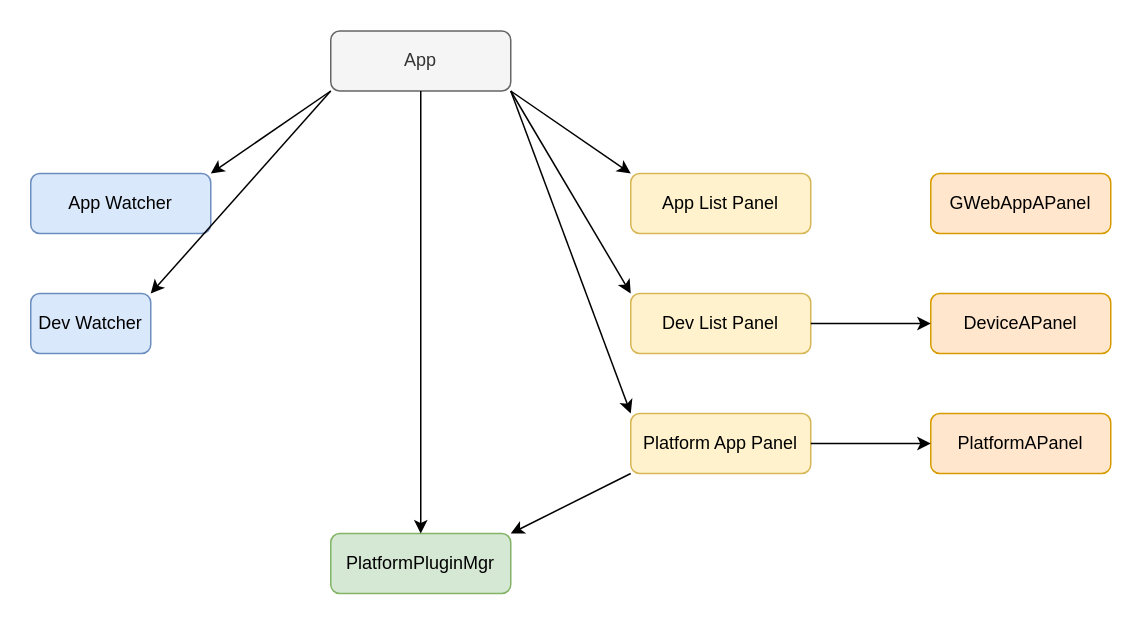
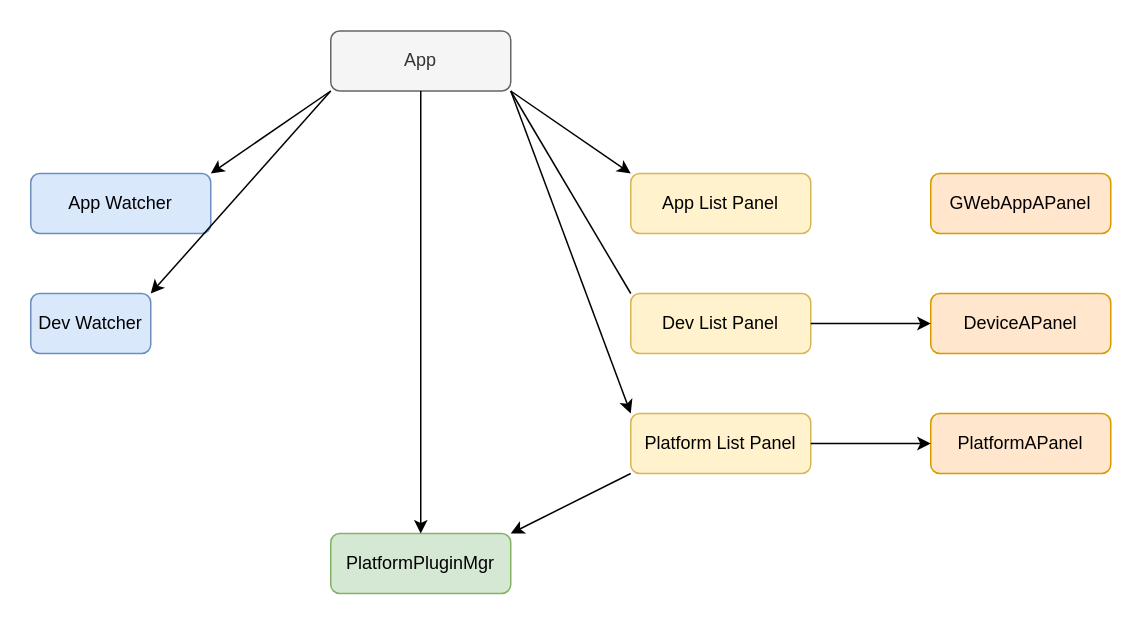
  <mxCell id="0" />
  <mxCell id="1" parent="0" />
  <mxCell id="2" value="App" style="rounded=1;whiteSpace=wrap;html=1;fillColor=#f5f5f5;strokeColor=#666666;fontColor=#333333;" parent="1" vertex="1"><mxGeometry x="220" y="20" width="120" height="40" as="geometry" /></mxCell>
  <mxCell id="3" value="App Watcher" style="rounded=1;whiteSpace=wrap;html=1;fillColor=#dae8fc;strokeColor=#6c8ebf;" parent="1" vertex="1"><mxGeometry x="20" y="115" width="120" height="40" as="geometry" /></mxCell>
  <mxCell id="4" value="Dev Watcher" style="rounded=1;whiteSpace=wrap;html=1;fillColor=#dae8fc;strokeColor=#6c8ebf;" parent="1" vertex="1"><mxGeometry x="20" y="195" width="80" height="40" as="geometry" /></mxCell>
  <mxCell id="5" value="App List Panel" style="rounded=1;whiteSpace=wrap;html=1;fillColor=#fff2cc;strokeColor=#d6b656;" parent="1" vertex="1"><mxGeometry x="420" y="115" width="120" height="40" as="geometry" /></mxCell>
  <mxCell id="6" value="Dev List Panel" style="rounded=1;whiteSpace=wrap;html=1;fillColor=#fff2cc;strokeColor=#d6b656;" parent="1" vertex="1"><mxGeometry x="420" y="195" width="120" height="40" as="geometry" /></mxCell>
- <mxCell id="7" value="Platform App Panel" style="rounded=1;whiteSpace=wrap;html=1;fillColor=#fff2cc;strokeColor=#d6b656;" parent="1" vertex="1"><mxGeometry x="420" y="275" width="120" height="40" as="geometry" /></mxCell>
+ <mxCell id="7" value="Platform List Panel" style="rounded=1;whiteSpace=wrap;html=1;fillColor=#fff2cc;strokeColor=#d6b656;" parent="1" vertex="1"><mxGeometry x="420" y="275" width="120" height="40" as="geometry" /></mxCell>
  <mxCell id="8" value="PlatformPluginMgr" style="rounded=1;whiteSpace=wrap;html=1;fillColor=#d5e8d4;strokeColor=#82b366;" parent="1" vertex="1"><mxGeometry x="220" y="355" width="120" height="40" as="geometry" /></mxCell>
  <mxCell id="9" value="" style="endArrow=classic;html=1;exitX=0;exitY=1;exitDx=0;exitDy=0;entryX=1;entryY=0;entryDx=0;entryDy=0;" parent="1" source="7" target="8" edge="1"><mxGeometry width="50" height="50" relative="1" as="geometry"><mxPoint x="340" y="475" as="sourcePoint" /><mxPoint x="220" y="435" as="targetPoint" /></mxGeometry></mxCell>
  <mxCell id="10" value="" style="endArrow=classic;html=1;exitX=0;exitY=1;exitDx=0;exitDy=0;entryX=1;entryY=0;entryDx=0;entryDy=0;" parent="1" source="2" target="3" edge="1"><mxGeometry width="50" height="50" relative="1" as="geometry"><mxPoint x="160" y="295" as="sourcePoint" /><mxPoint x="210" y="245" as="targetPoint" /></mxGeometry></mxCell>
  <mxCell id="11" value="" style="endArrow=classic;html=1;exitX=0;exitY=1;exitDx=0;exitDy=0;entryX=1;entryY=0;entryDx=0;entryDy=0;" parent="1" source="2" target="4" edge="1"><mxGeometry width="50" height="50" relative="1" as="geometry"><mxPoint x="260" y="165" as="sourcePoint" /><mxPoint x="310" y="115" as="targetPoint" /></mxGeometry></mxCell>
  <mxCell id="12" value="" style="endArrow=classic;html=1;exitX=1;exitY=1;exitDx=0;exitDy=0;entryX=0;entryY=0;entryDx=0;entryDy=0;" parent="1" source="2" target="5" edge="1"><mxGeometry width="50" height="50" relative="1" as="geometry"><mxPoint x="280" y="245" as="sourcePoint" /><mxPoint x="330" y="195" as="targetPoint" /></mxGeometry></mxCell>
- <mxCell id="13" value="" style="endArrow=classic;html=1;exitX=1;exitY=1;exitDx=0;exitDy=0;entryX=0;entryY=0;entryDx=0;entryDy=0;" parent="1" source="2" target="6" edge="1"><mxGeometry width="50" height="50" relative="1" as="geometry"><mxPoint x="330" y="175" as="sourcePoint" /><mxPoint x="380" y="125" as="targetPoint" /></mxGeometry></mxCell>
+ <mxCell id="13" value="" style="endArrow=none;html=1;exitX=1;exitY=1;exitDx=0;exitDy=0;entryX=0;entryY=0;entryDx=0;entryDy=0;" parent="1" source="2" target="6" edge="1"><mxGeometry width="50" height="50" relative="1" as="geometry"><mxPoint x="330" y="175" as="sourcePoint" /><mxPoint x="380" y="125" as="targetPoint" /></mxGeometry></mxCell>
  <mxCell id="14" value="" style="endArrow=classic;html=1;exitX=1;exitY=1;exitDx=0;exitDy=0;entryX=0;entryY=0;entryDx=0;entryDy=0;" parent="1" source="2" target="7" edge="1"><mxGeometry width="50" height="50" relative="1" as="geometry"><mxPoint x="260" y="275" as="sourcePoint" /><mxPoint x="310" y="225" as="targetPoint" /></mxGeometry></mxCell>
  <mxCell id="15" value="" style="endArrow=classic;html=1;exitX=0.5;exitY=1;exitDx=0;exitDy=0;entryX=0.5;entryY=0;entryDx=0;entryDy=0;" parent="1" source="2" target="8" edge="1"><mxGeometry width="50" height="50" relative="1" as="geometry"><mxPoint x="300" y="265" as="sourcePoint" /><mxPoint x="350" y="215" as="targetPoint" /></mxGeometry></mxCell>
  <mxCell id="16" value="GWebAppAPanel" style="rounded=1;whiteSpace=wrap;html=1;fillColor=#ffe6cc;strokeColor=#d79b00;" vertex="1" parent="1"><mxGeometry x="620" y="115" width="120" height="40" as="geometry" /></mxCell>
  <mxCell id="17" value="DeviceAPanel" style="rounded=1;whiteSpace=wrap;html=1;fillColor=#ffe6cc;strokeColor=#d79b00;" vertex="1" parent="1"><mxGeometry x="620" y="195" width="120" height="40" as="geometry" /></mxCell>
  <mxCell id="18" value="PlatformAPanel" style="rounded=1;whiteSpace=wrap;html=1;fillColor=#ffe6cc;strokeColor=#d79b00;" vertex="1" parent="1"><mxGeometry x="620" y="275" width="120" height="40" as="geometry" /></mxCell>
  <mxCell id="19" value="" style="endArrow=classic;html=1;exitX=1;exitY=0.5;exitDx=0;exitDy=0;entryX=0;entryY=0.5;entryDx=0;entryDy=0;" edge="1" parent="1" source="6" target="17"><mxGeometry width="50" height="50" relative="1" as="geometry"><mxPoint x="570" y="215" as="sourcePoint" /><mxPoint x="620" y="165" as="targetPoint" /></mxGeometry></mxCell>
  <mxCell id="20" value="" style="endArrow=classic;html=1;exitX=1;exitY=0.5;exitDx=0;exitDy=0;entryX=0;entryY=0.5;entryDx=0;entryDy=0;" edge="1" parent="1" source="7" target="18"><mxGeometry width="50" height="50" relative="1" as="geometry"><mxPoint x="570" y="295" as="sourcePoint" /><mxPoint x="620" y="245" as="targetPoint" /></mxGeometry></mxCell>
